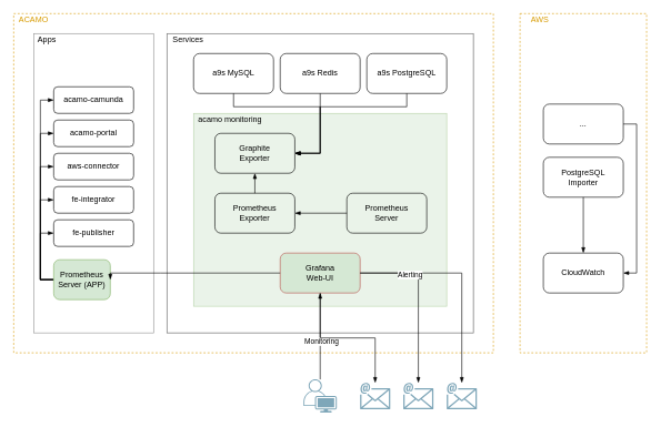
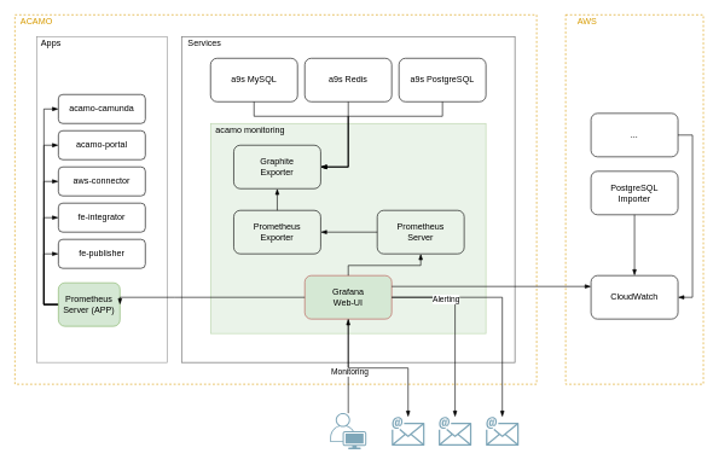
  <mxCell id="0" />
  <mxCell id="1" parent="0" />
  <mxCell id="2" value="" style="rounded=0;whiteSpace=wrap;html=1;dashed=1;strokeColor=#d79b00;fillColor=none;" parent="1" vertex="1"><mxGeometry x="20" y="20" width="720" height="510" as="geometry" /></mxCell>
  <mxCell id="3" value="" style="group;opacity=60;strokeColor=#666666;fontColor=#333333;" parent="1" vertex="1" connectable="0"><mxGeometry x="250" y="50" width="460" height="450" as="geometry" /></mxCell>
  <mxCell id="4" value="" style="rounded=0;whiteSpace=wrap;html=1;opacity=60;strokeColor=#666666;fontColor=#333333;fillColor=none;" parent="3" vertex="1"><mxGeometry width="460" height="450" as="geometry" /></mxCell>
  <mxCell id="5" value="Services" style="text;html=1;strokeColor=none;fillColor=none;align=center;verticalAlign=middle;whiteSpace=wrap;rounded=0;" parent="3" vertex="1"><mxGeometry width="64.186" height="20" as="geometry" /></mxCell>
  <mxCell id="6" value="" style="group" parent="1" vertex="1" connectable="0"><mxGeometry x="290" y="100" width="380" height="360" as="geometry" /></mxCell>
  <mxCell id="7" value="" style="rounded=0;whiteSpace=wrap;html=1;strokeColor=#82b366;fillColor=#d5e8d4;opacity=50;" parent="6" vertex="1"><mxGeometry y="70" width="380" height="290" as="geometry" /></mxCell>
  <mxCell id="8" value="acamo monitoring" style="text;html=1;strokeColor=none;fillColor=none;align=center;verticalAlign=middle;whiteSpace=wrap;rounded=0;" parent="6" vertex="1"><mxGeometry y="70" width="110" height="20" as="geometry" /></mxCell>
  <mxCell id="9" value="Grafana&lt;br&gt;Web-UI" style="rounded=1;whiteSpace=wrap;html=1;strokeColor=#b85450;fillColor=#d5e8d4;" parent="6" vertex="1"><mxGeometry x="130" y="280" width="120" height="60" as="geometry" /></mxCell>
  <mxCell id="10" style="edgeStyle=orthogonalEdgeStyle;rounded=0;orthogonalLoop=1;jettySize=auto;html=1;exitX=0;exitY=0.5;exitDx=0;exitDy=0;entryX=1;entryY=0.5;entryDx=0;entryDy=0;endArrow=blockThin;endFill=1;fontColor=#000000;" parent="6" source="12" target="14" edge="1"><mxGeometry relative="1" as="geometry" /></mxCell>
+ <mxCell id="11" style="edgeStyle=orthogonalEdgeStyle;rounded=0;orthogonalLoop=1;jettySize=auto;html=1;exitX=0.5;exitY=1;exitDx=0;exitDy=0;entryX=0.5;entryY=0;entryDx=0;entryDy=0;endArrow=none;endFill=0;fontColor=#000000;startArrow=blockThin;startFill=1;" parent="6" source="12" target="9" edge="1"><mxGeometry relative="1" as="geometry"><Array as="points"><mxPoint x="290" y="266" /><mxPoint x="190" y="266" /></Array></mxGeometry></mxCell>
  <mxCell id="12" value="Prometheus&lt;br&gt;Server" style="rounded=1;whiteSpace=wrap;html=1;strokeColor=#000000;fillColor=none;fontColor=#000000;" parent="6" vertex="1"><mxGeometry x="230" y="190" width="120" height="60" as="geometry" /></mxCell>
  <mxCell id="13" style="edgeStyle=orthogonalEdgeStyle;rounded=0;orthogonalLoop=1;jettySize=auto;html=1;exitX=0.5;exitY=0;exitDx=0;exitDy=0;entryX=0.5;entryY=1;entryDx=0;entryDy=0;endArrow=blockThin;endFill=1;fontColor=#000000;" parent="6" source="14" target="15" edge="1"><mxGeometry relative="1" as="geometry" /></mxCell>
  <mxCell id="14" value="Prometheus&lt;br&gt;Exporter" style="rounded=1;whiteSpace=wrap;html=1;strokeColor=#000000;fillColor=none;fontColor=#000000;" parent="6" vertex="1"><mxGeometry x="32" y="190" width="120" height="60" as="geometry" /></mxCell>
  <mxCell id="15" value="Graphite&lt;br&gt;Exporter" style="rounded=1;whiteSpace=wrap;html=1;strokeColor=#000000;fillColor=none;fontColor=#000000;" parent="6" vertex="1"><mxGeometry x="32" y="100" width="120" height="60" as="geometry" /></mxCell>
  <mxCell id="16" style="edgeStyle=orthogonalEdgeStyle;rounded=0;orthogonalLoop=1;jettySize=auto;html=1;exitX=0.5;exitY=1;exitDx=0;exitDy=0;entryX=1;entryY=0.5;entryDx=0;entryDy=0;endArrow=blockThin;endFill=1;fontColor=#000000;" parent="1" source="31" target="15" edge="1"><mxGeometry relative="1" as="geometry" /></mxCell>
  <mxCell id="17" style="edgeStyle=orthogonalEdgeStyle;rounded=0;orthogonalLoop=1;jettySize=auto;html=1;exitX=0.5;exitY=1;exitDx=0;exitDy=0;entryX=1;entryY=0.5;entryDx=0;entryDy=0;endArrow=blockThin;endFill=1;fontColor=#000000;" parent="1" source="32" target="15" edge="1"><mxGeometry relative="1" as="geometry"><Array as="points"><mxPoint x="610" y="160" /><mxPoint x="480" y="160" /><mxPoint x="480" y="230" /></Array></mxGeometry></mxCell>
  <mxCell id="18" style="edgeStyle=orthogonalEdgeStyle;rounded=0;orthogonalLoop=1;jettySize=auto;html=1;exitX=0.5;exitY=1;exitDx=0;exitDy=0;entryX=1;entryY=0.5;entryDx=0;entryDy=0;endArrow=blockThin;endFill=1;fontColor=#000000;" parent="1" source="30" target="15" edge="1"><mxGeometry relative="1" as="geometry"><Array as="points"><mxPoint x="350" y="160" /><mxPoint x="480" y="160" /><mxPoint x="480" y="230" /></Array></mxGeometry></mxCell>
  <mxCell id="19" value="" style="endArrow=blockThin;html=1;fontColor=#000000;entryX=0.5;entryY=1;entryDx=0;entryDy=0;endFill=1;" parent="1" target="9" edge="1"><mxGeometry width="50" height="50" relative="1" as="geometry"><mxPoint x="480" y="570" as="sourcePoint" /><mxPoint x="520" y="540" as="targetPoint" /></mxGeometry></mxCell>
  <mxCell id="20" value="Monitoring" style="edgeLabel;html=1;align=center;verticalAlign=middle;resizable=0;points=[];fontColor=#000000;" parent="19" vertex="1" connectable="0"><mxGeometry x="-0.11" y="-1" relative="1" as="geometry"><mxPoint as="offset" /></mxGeometry></mxCell>
  <mxCell id="21" value="" style="points=[[0.35,0,0],[0.98,0.51,0],[1,0.71,0],[0.67,1,0],[0,0.795,0],[0,0.65,0]];verticalLabelPosition=bottom;html=1;verticalAlign=top;aspect=fixed;align=center;pointerEvents=1;shape=mxgraph.cisco19.user;fillColor=#005073;strokeColor=none;fontColor=#000000;opacity=50;" parent="1" vertex="1"><mxGeometry x="455" y="570" width="50" height="50" as="geometry" /></mxCell>
  <mxCell id="22" value="" style="outlineConnect=0;fontColor=#232F3E;gradientColor=none;strokeColor=none;dashed=0;verticalLabelPosition=bottom;verticalAlign=top;align=center;html=1;fontSize=12;fontStyle=0;aspect=fixed;pointerEvents=1;shape=mxgraph.aws4.email;opacity=50;fillColor=#005073;" parent="1" vertex="1"><mxGeometry x="670" y="575" width="45.22" height="40" as="geometry" /></mxCell>
  <mxCell id="23" value="" style="outlineConnect=0;fontColor=#232F3E;gradientColor=none;strokeColor=none;dashed=0;verticalLabelPosition=bottom;verticalAlign=top;align=center;html=1;fontSize=12;fontStyle=0;aspect=fixed;pointerEvents=1;shape=mxgraph.aws4.email;opacity=50;fillColor=#005073;" parent="1" vertex="1"><mxGeometry x="604.78" y="575" width="45.22" height="40" as="geometry" /></mxCell>
  <mxCell id="24" value="" style="outlineConnect=0;fontColor=#232F3E;gradientColor=none;strokeColor=none;dashed=0;verticalLabelPosition=bottom;verticalAlign=top;align=center;html=1;fontSize=12;fontStyle=0;aspect=fixed;pointerEvents=1;shape=mxgraph.aws4.email;opacity=50;fillColor=#005073;" parent="1" vertex="1"><mxGeometry x="540" y="575" width="45.22" height="40" as="geometry" /></mxCell>
  <mxCell id="25" style="edgeStyle=orthogonalEdgeStyle;rounded=0;orthogonalLoop=1;jettySize=auto;html=1;exitX=1;exitY=0.5;exitDx=0;exitDy=0;endArrow=blockThin;endFill=1;fontColor=#000000;" parent="1" source="9" target="22" edge="1"><mxGeometry relative="1" as="geometry" /></mxCell>
  <mxCell id="26" style="edgeStyle=orthogonalEdgeStyle;rounded=0;orthogonalLoop=1;jettySize=auto;html=1;endArrow=blockThin;endFill=1;fontColor=#000000;" parent="1" source="9" target="23" edge="1"><mxGeometry relative="1" as="geometry" /></mxCell>
  <mxCell id="27" value="Alerting" style="edgeLabel;html=1;align=center;verticalAlign=middle;resizable=0;points=[];" parent="26" vertex="1" connectable="0"><mxGeometry x="-0.414" y="-2" relative="1" as="geometry"><mxPoint as="offset" /></mxGeometry></mxCell>
  <mxCell id="28" style="edgeStyle=orthogonalEdgeStyle;rounded=0;orthogonalLoop=1;jettySize=auto;html=1;endArrow=blockThin;endFill=1;fontColor=#000000;" parent="1" source="9" target="24" edge="1"><mxGeometry relative="1" as="geometry" /></mxCell>
  <mxCell id="29" value="ACAMO" style="text;html=1;strokeColor=none;fillColor=none;align=center;verticalAlign=middle;whiteSpace=wrap;rounded=0;dashed=1;fontColor=#D79B00;" parent="1" vertex="1"><mxGeometry x="20" y="20" width="60" height="20" as="geometry" /></mxCell>
  <mxCell id="30" value="a9s MySQL" style="rounded=1;whiteSpace=wrap;html=1;strokeColor=#000000;fillColor=none;fontColor=#000000;" parent="1" vertex="1"><mxGeometry x="290" y="80" width="120" height="60" as="geometry" /></mxCell>
  <mxCell id="31" value="a9s Redis" style="rounded=1;whiteSpace=wrap;html=1;strokeColor=#000000;fillColor=none;fontColor=#000000;" parent="1" vertex="1"><mxGeometry x="420" y="80" width="120" height="60" as="geometry" /></mxCell>
  <mxCell id="32" value="a9s PostgreSQL" style="rounded=1;whiteSpace=wrap;html=1;strokeColor=#000000;fillColor=none;fontColor=#000000;" parent="1" vertex="1"><mxGeometry x="550" y="80" width="120" height="60" as="geometry" /></mxCell>
  <mxCell id="33" value="" style="rounded=0;whiteSpace=wrap;html=1;opacity=70;strokeColor=#666666;fontColor=#333333;fillColor=none;" parent="1" vertex="1"><mxGeometry x="50" y="50" width="180" height="450" as="geometry" /></mxCell>
  <mxCell id="34" value="Apps" style="text;html=1;strokeColor=none;fillColor=none;align=center;verticalAlign=middle;whiteSpace=wrap;rounded=0;" parent="1" vertex="1"><mxGeometry x="50" y="50" width="40" height="20" as="geometry" /></mxCell>
  <mxCell id="35" style="edgeStyle=orthogonalEdgeStyle;rounded=0;orthogonalLoop=1;jettySize=auto;html=1;exitX=0;exitY=0.5;exitDx=0;exitDy=0;entryX=0;entryY=0.5;entryDx=0;entryDy=0;endFill=0;endArrow=none;startArrow=blockThin;startFill=1;" parent="1" source="36" target="45" edge="1"><mxGeometry relative="1" as="geometry" /></mxCell>
  <mxCell id="36" value="acamo-camunda" style="rounded=1;whiteSpace=wrap;html=1;strokeColor=#000000;fillColor=none;fontColor=#000000;" parent="1" vertex="1"><mxGeometry x="80" y="130" width="120" height="40" as="geometry" /></mxCell>
  <mxCell id="37" style="edgeStyle=orthogonalEdgeStyle;rounded=0;orthogonalLoop=1;jettySize=auto;html=1;exitX=0;exitY=0.5;exitDx=0;exitDy=0;entryX=0;entryY=0.5;entryDx=0;entryDy=0;endFill=0;endArrow=none;startArrow=blockThin;startFill=1;" parent="1" source="38" target="45" edge="1"><mxGeometry relative="1" as="geometry" /></mxCell>
  <mxCell id="38" value="acamo-portal" style="rounded=1;whiteSpace=wrap;html=1;strokeColor=#000000;fillColor=none;fontColor=#000000;" parent="1" vertex="1"><mxGeometry x="80" y="180" width="120" height="40" as="geometry" /></mxCell>
  <mxCell id="39" style="edgeStyle=orthogonalEdgeStyle;rounded=0;orthogonalLoop=1;jettySize=auto;html=1;exitX=0;exitY=0.5;exitDx=0;exitDy=0;entryX=0;entryY=0.5;entryDx=0;entryDy=0;endFill=0;endArrow=none;startArrow=blockThin;startFill=1;" parent="1" source="40" target="45" edge="1"><mxGeometry relative="1" as="geometry" /></mxCell>
  <mxCell id="40" value="aws-connector" style="rounded=1;whiteSpace=wrap;html=1;strokeColor=#000000;fillColor=none;fontColor=#000000;" parent="1" vertex="1"><mxGeometry x="80" y="230" width="120" height="40" as="geometry" /></mxCell>
  <mxCell id="41" style="edgeStyle=orthogonalEdgeStyle;rounded=0;orthogonalLoop=1;jettySize=auto;html=1;exitX=0;exitY=0.5;exitDx=0;exitDy=0;entryX=0;entryY=0.5;entryDx=0;entryDy=0;endArrow=none;endFill=0;startArrow=blockThin;startFill=1;" parent="1" source="42" target="45" edge="1"><mxGeometry relative="1" as="geometry" /></mxCell>
  <mxCell id="42" value="fe-integrator" style="rounded=1;whiteSpace=wrap;html=1;strokeColor=#000000;fillColor=none;fontColor=#000000;" parent="1" vertex="1"><mxGeometry x="80" y="280" width="120" height="40" as="geometry" /></mxCell>
  <mxCell id="43" style="edgeStyle=orthogonalEdgeStyle;rounded=0;orthogonalLoop=1;jettySize=auto;html=1;exitX=0;exitY=0.5;exitDx=0;exitDy=0;entryX=0;entryY=0.5;entryDx=0;entryDy=0;endArrow=none;endFill=0;startArrow=blockThin;startFill=1;" parent="1" source="44" target="45" edge="1"><mxGeometry relative="1" as="geometry" /></mxCell>
  <mxCell id="44" value="fe-publisher" style="rounded=1;whiteSpace=wrap;html=1;strokeColor=#000000;fillColor=none;fontColor=#000000;" parent="1" vertex="1"><mxGeometry x="80" y="330" width="120" height="40" as="geometry" /></mxCell>
  <mxCell id="45" value="Prometheus&lt;br&gt;Server (APP)" style="rounded=1;whiteSpace=wrap;html=1;strokeColor=#82b366;fillColor=#d5e8d4;" parent="1" vertex="1"><mxGeometry x="80" y="390" width="85" height="60" as="geometry" /></mxCell>
  <mxCell id="46" style="edgeStyle=orthogonalEdgeStyle;rounded=0;orthogonalLoop=1;jettySize=auto;html=1;exitX=0;exitY=0.5;exitDx=0;exitDy=0;startArrow=none;endArrow=blockThin;endFill=1;entryX=1;entryY=0.5;entryDx=0;entryDy=0;" parent="1" source="9" target="45" edge="1"><mxGeometry relative="1" as="geometry"><Array as="points"><mxPoint x="240" y="410" /><mxPoint x="240" y="410" /></Array></mxGeometry></mxCell>
  <mxCell id="47" value="" style="rounded=0;whiteSpace=wrap;html=1;dashed=1;strokeColor=#d79b00;fillColor=none;" parent="1" vertex="1"><mxGeometry x="780" y="20" width="190" height="510" as="geometry" /></mxCell>
  <mxCell id="48" value="AWS" style="text;html=1;strokeColor=none;fillColor=none;align=center;verticalAlign=middle;whiteSpace=wrap;rounded=0;dashed=1;fontColor=#D79B00;" parent="1" vertex="1"><mxGeometry x="780" y="20" width="60" height="20" as="geometry" /></mxCell>
  <mxCell id="49" value="CloudWatch" style="rounded=1;whiteSpace=wrap;html=1;strokeColor=#000000;fillColor=none;fontColor=#000000;" parent="1" vertex="1"><mxGeometry x="815" y="380" width="120" height="60" as="geometry" /></mxCell>
  <mxCell id="50" style="edgeStyle=orthogonalEdgeStyle;rounded=0;orthogonalLoop=1;jettySize=auto;html=1;exitX=0.5;exitY=1;exitDx=0;exitDy=0;entryX=0.5;entryY=0;entryDx=0;entryDy=0;endArrow=blockThin;endFill=1;" parent="1" source="51" target="49" edge="1"><mxGeometry relative="1" as="geometry" /></mxCell>
  <mxCell id="51" value="PostgreSQL&lt;br&gt;Importer" style="rounded=1;whiteSpace=wrap;html=1;strokeColor=#000000;fillColor=none;fontColor=#000000;" parent="1" vertex="1"><mxGeometry x="815" y="236" width="120" height="60" as="geometry" /></mxCell>
  <mxCell id="52" style="edgeStyle=orthogonalEdgeStyle;rounded=0;orthogonalLoop=1;jettySize=auto;html=1;exitX=1;exitY=0.5;exitDx=0;exitDy=0;entryX=1;entryY=0.5;entryDx=0;entryDy=0;endFill=1;endArrow=blockThin;" parent="1" source="53" target="49" edge="1"><mxGeometry relative="1" as="geometry" /></mxCell>
  <mxCell id="53" value="..." style="rounded=1;whiteSpace=wrap;html=1;strokeColor=#000000;fillColor=none;fontColor=#000000;" parent="1" vertex="1"><mxGeometry x="815" y="156" width="120" height="60" as="geometry" /></mxCell>
+ <mxCell id="54" style="edgeStyle=orthogonalEdgeStyle;rounded=0;orthogonalLoop=1;jettySize=auto;html=1;exitX=1;exitY=0.25;exitDx=0;exitDy=0;entryX=0;entryY=0.25;entryDx=0;entryDy=0;endFill=1;endArrow=blockThin;" parent="1" source="9" target="49" edge="1"><mxGeometry relative="1" as="geometry" /></mxCell>
